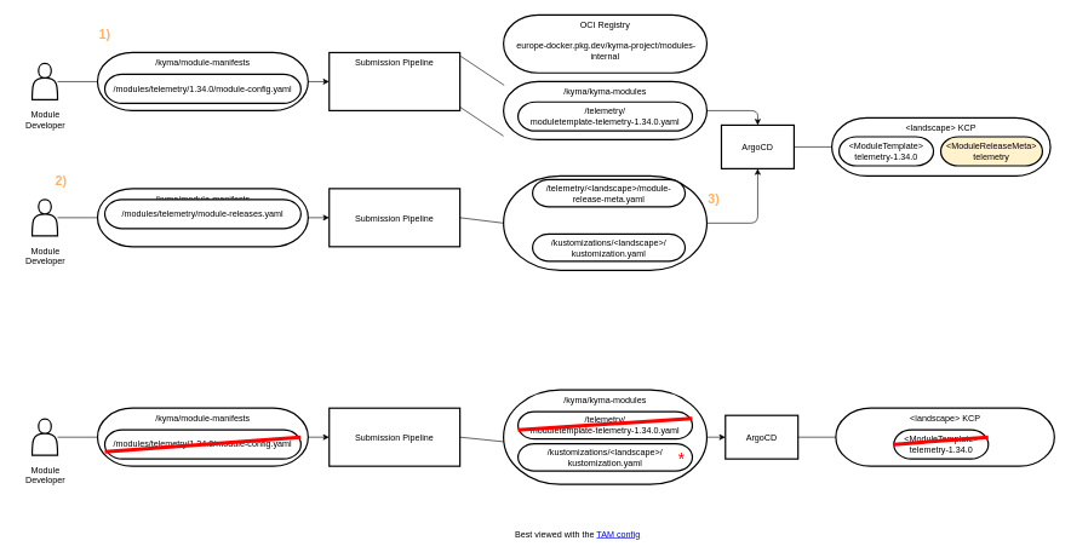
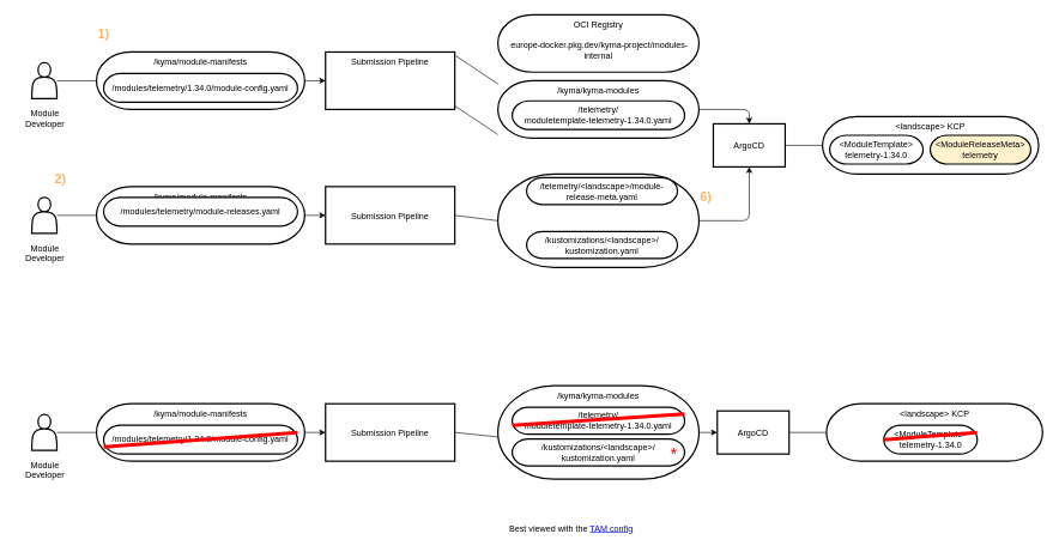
  <mxCell id="0" />
  <mxCell id="1" parent="0" />
  <mxCell id="2" style="edgeStyle=none;html=1;exitX=1;exitY=0.5;exitDx=0;exitDy=0;entryX=0;entryY=0.5;entryDx=0;entryDy=0;" parent="1" source="3" target="7" edge="1"><mxGeometry relative="1" as="geometry" /></mxCell>
  <mxCell id="3" value="/kyma/module-manifests" style="rounded=1;whiteSpace=wrap;html=1;arcSize=60;strokeWidth=2;horizontal=1;verticalAlign=top;" parent="1" vertex="1"><mxGeometry x="133" y="72" width="290" height="80" as="geometry" /></mxCell>
  <mxCell id="4" value="/modules/telemetry/1.34.0/module-config.yaml" style="rounded=1;whiteSpace=wrap;html=1;arcSize=60;strokeWidth=2;" parent="1" vertex="1"><mxGeometry x="143" y="102" width="270" height="40" as="geometry" /></mxCell>
  <mxCell id="5" value="" style="shape=actor;horizontalLabelPosition=right;align=left;labelPosition=right;strokeWidth=2;aspect=fixed;" parent="1" vertex="1"><mxGeometry x="43" y="87" width="35" height="50" as="geometry" /></mxCell>
  <mxCell id="6" value="Best viewed with the &lt;a href=&quot;https://github.com/ariel-bentu/tam-drawio&quot;&gt;TAM config&lt;/a&gt;" style="text;html=1;shape=tamPluginMissing;" parent="1" vertex="1" connectable="0"><mxGeometry x="705.75" y="722" width="200" height="25" as="geometry" /></mxCell>
  <mxCell id="7" value="Submission Pipeline" style="shape=agent;offsetSize=8;strokeWidth=2;verticalAlign=top;" parent="1" vertex="1"><mxGeometry x="452" y="72" width="180" height="80" as="geometry" /></mxCell>
  <mxCell id="8" style="edgeStyle=none;html=1;exitX=1;exitY=0.5;exitDx=0;exitDy=0;entryX=0.5;entryY=0;entryDx=0;entryDy=0;" parent="1" source="9" target="26" edge="1"><mxGeometry relative="1" as="geometry"><Array as="points"><mxPoint x="1042" y="152" /></Array></mxGeometry></mxCell>
  <mxCell id="9" value="/kyma/kyma-modules" style="rounded=1;whiteSpace=wrap;html=1;arcSize=60;strokeWidth=2;verticalAlign=top;" parent="1" vertex="1"><mxGeometry x="692" y="112" width="280" height="80" as="geometry" /></mxCell>
  <mxCell id="10" value="/telemetry/&lt;br&gt;moduletemplate-telemetry-1.34.0.yaml" style="rounded=1;whiteSpace=wrap;html=1;arcSize=60;strokeWidth=2;" parent="1" vertex="1"><mxGeometry x="712" y="140" width="240" height="40" as="geometry" /></mxCell>
  <mxCell id="11" value="" style="shape=updateedge;endArrow=none;exitX=1;exitY=0.5;exitDx=0;exitDy=0;entryX=0;entryY=0.5;entryDx=0;entryDy=0;" parent="1" edge="1"><mxGeometry width="80" height="30" relative="1" as="geometry"><mxPoint x="632" y="147" as="sourcePoint" /><mxPoint x="692" y="187" as="targetPoint" /></mxGeometry></mxCell>
  <mxCell id="12" value="" style="shape=useedge;endArrow=none;edgeStyle=none;useSignPosition=up;useSignDirection=east;exitX=1;exitY=0.5;exitDx=0;exitDy=0;entryX=0;entryY=0.5;entryDx=0;entryDy=0;" parent="1" source="5" target="3" edge="1"><mxGeometry width="160" relative="1" as="geometry"><mxPoint x="633" y="122" as="sourcePoint" /><mxPoint x="793" y="122" as="targetPoint" /></mxGeometry></mxCell>
  <mxCell id="13" value="Module&lt;div&gt;Developer&lt;div&gt;&lt;br&gt;&lt;/div&gt;&lt;/div&gt;" style="text;html=1;align=center;verticalAlign=middle;resizable=0;points=[];autosize=1;strokeColor=none;fillColor=none;" parent="1" vertex="1"><mxGeometry x="20.5" y="142" width="80" height="60" as="geometry" /></mxCell>
  <mxCell id="14" style="edgeStyle=none;html=1;exitX=1;exitY=0.5;exitDx=0;exitDy=0;entryX=0;entryY=0.5;entryDx=0;entryDy=0;" parent="1" source="15" target="18" edge="1"><mxGeometry relative="1" as="geometry" /></mxCell>
  <mxCell id="15" value="/kyma/module-manifests" style="rounded=1;whiteSpace=wrap;html=1;arcSize=60;strokeWidth=2;horizontal=1;verticalAlign=top;" parent="1" vertex="1"><mxGeometry x="133" y="259.5" width="290" height="80" as="geometry" /></mxCell>
  <mxCell id="16" value="/modules/telemetry/module-releases.yaml" style="rounded=1;whiteSpace=wrap;html=1;arcSize=60;strokeWidth=2;" parent="1" vertex="1"><mxGeometry x="143" y="274.5" width="270" height="40" as="geometry" /></mxCell>
  <mxCell id="17" value="" style="shape=actor;horizontalLabelPosition=right;align=left;labelPosition=right;strokeWidth=2;aspect=fixed;" parent="1" vertex="1"><mxGeometry x="43" y="274.5" width="35" height="50" as="geometry" /></mxCell>
  <mxCell id="18" value="Submission Pipeline" style="shape=agent;offsetSize=8;strokeWidth=2;verticalAlign=middle;" parent="1" vertex="1"><mxGeometry x="452" y="259.5" width="180" height="80" as="geometry" /></mxCell>
  <mxCell id="19" style="edgeStyle=none;html=1;exitX=1;exitY=0.5;exitDx=0;exitDy=0;entryX=0.5;entryY=1;entryDx=0;entryDy=0;" parent="1" source="20" target="26" edge="1"><mxGeometry relative="1" as="geometry"><Array as="points"><mxPoint x="1042" y="307" /></Array></mxGeometry></mxCell>
  <mxCell id="20" value="/kyma/kyma-modules" style="rounded=1;whiteSpace=wrap;html=1;arcSize=60;strokeWidth=2;verticalAlign=top;" parent="1" vertex="1"><mxGeometry x="692" y="242" width="280" height="130" as="geometry" /></mxCell>
  <mxCell id="21" value="" style="shape=updateedge;endArrow=none;exitX=1;exitY=0.5;exitDx=0;exitDy=0;entryX=0;entryY=0.5;entryDx=0;entryDy=0;" parent="1" source="18" target="20" edge="1"><mxGeometry width="80" height="30" relative="1" as="geometry"><mxPoint x="662" y="324.5" as="sourcePoint" /><mxPoint x="742" y="324.5" as="targetPoint" /></mxGeometry></mxCell>
  <mxCell id="22" value="" style="shape=useedge;endArrow=none;edgeStyle=none;useSignPosition=up;useSignDirection=east;exitX=1;exitY=0.5;exitDx=0;exitDy=0;entryX=0;entryY=0.5;entryDx=0;entryDy=0;" parent="1" source="17" target="15" edge="1"><mxGeometry width="160" relative="1" as="geometry"><mxPoint x="633" y="309.5" as="sourcePoint" /><mxPoint x="793" y="309.5" as="targetPoint" /></mxGeometry></mxCell>
  <mxCell id="23" value="Module&lt;div&gt;Developer&lt;div&gt;&lt;br&gt;&lt;/div&gt;&lt;/div&gt;" style="text;html=1;align=center;verticalAlign=middle;resizable=0;points=[];autosize=1;strokeColor=none;fillColor=none;" parent="1" vertex="1"><mxGeometry x="20.5" y="329.5" width="80" height="60" as="geometry" /></mxCell>
  <mxCell id="24" value="/telemetry/&amp;lt;landscape&amp;gt;/module-release-meta.yaml" style="rounded=1;whiteSpace=wrap;html=1;arcSize=60;strokeWidth=2;" parent="1" vertex="1"><mxGeometry x="732" y="247" width="210" height="37.5" as="geometry" /></mxCell>
  <mxCell id="25" value="/kustomizations/&amp;lt;landscape&amp;gt;/&lt;div&gt;kustomization.yaml&lt;/div&gt;" style="rounded=1;whiteSpace=wrap;html=1;arcSize=60;strokeWidth=2;" parent="1" vertex="1"><mxGeometry x="732" y="322" width="210" height="37.5" as="geometry" /></mxCell>
  <mxCell id="26" value="ArgoCD" style="shape=agent;offsetSize=8;strokeWidth=2;" parent="1" vertex="1"><mxGeometry x="992" y="172" width="100" height="60" as="geometry" /></mxCell>
  <mxCell id="27" value="&amp;lt;landscape&amp;gt; KCP" style="rounded=1;whiteSpace=wrap;html=1;arcSize=60;strokeWidth=2;verticalAlign=top;" parent="1" vertex="1"><mxGeometry x="1144" y="162" width="301" height="80" as="geometry" /></mxCell>
  <mxCell id="28" value="" style="shape=updateedge;endArrow=none;entryX=0;entryY=0.5;entryDx=0;entryDy=0;exitX=1;exitY=0.5;exitDx=0;exitDy=0;" parent="1" source="26" target="27" edge="1"><mxGeometry width="80" height="30" relative="1" as="geometry"><mxPoint x="1212" y="202" as="sourcePoint" /><mxPoint x="1262" y="202" as="targetPoint" /></mxGeometry></mxCell>
  <mxCell id="29" value="&amp;lt;ModuleTemplate&amp;gt;&lt;div&gt;telemetry-1.34.0&lt;/div&gt;" style="rounded=1;whiteSpace=wrap;html=1;arcSize=60;strokeWidth=2;" parent="1" vertex="1"><mxGeometry x="1154" y="188" width="130" height="40" as="geometry" /></mxCell>
  <mxCell id="30" value="&amp;lt;ModuleReleaseMeta&amp;gt;&lt;div&gt;telemetry&lt;/div&gt;" style="rounded=1;whiteSpace=wrap;html=1;arcSize=60;strokeWidth=2;fillColor=#fff2cc;" parent="1" vertex="1"><mxGeometry x="1294" y="188" width="140" height="40" as="geometry" /></mxCell>
  <mxCell id="31" value="1)" style="text;html=1;align=center;verticalAlign=middle;whiteSpace=wrap;rounded=0;fontStyle=1;fontSize=18;fontColor=#FFB366;" parent="1" vertex="1"><mxGeometry x="113" y="32" width="60" height="30" as="geometry" /></mxCell>
  <mxCell id="32" value="2)" style="text;html=1;align=center;verticalAlign=middle;whiteSpace=wrap;rounded=0;fontStyle=1;fontSize=18;fontColor=#FFB366;" parent="1" vertex="1"><mxGeometry x="53" y="234.5" width="60" height="30" as="geometry" /></mxCell>
- <mxCell id="33" value="3)" style="text;html=1;align=center;verticalAlign=middle;whiteSpace=wrap;rounded=0;fontStyle=1;fontSize=18;fontColor=#FFB366;" parent="1" vertex="1"><mxGeometry x="952" y="259.5" width="60" height="30" as="geometry" /></mxCell>
+ <mxCell id="33" value="6)" style="text;html=1;align=center;verticalAlign=middle;whiteSpace=wrap;rounded=0;fontStyle=1;fontSize=18;fontColor=#FFB366;" parent="1" vertex="1"><mxGeometry x="952" y="259.5" width="60" height="30" as="geometry" /></mxCell>
  <mxCell id="34" value="OCI Registry&lt;div&gt;&lt;font color=&quot;#000000&quot;&gt;&lt;br&gt;&lt;/font&gt;&lt;div&gt;&amp;nbsp;europe-docker.pkg.dev/kyma-project/modules-internal&lt;/div&gt;&lt;/div&gt;" style="rounded=1;whiteSpace=wrap;html=1;arcSize=60;strokeWidth=2;verticalAlign=top;" parent="1" vertex="1"><mxGeometry x="692" y="20" width="280" height="80" as="geometry" /></mxCell>
  <mxCell id="35" value="" style="shape=updateedge;endArrow=none;exitX=1;exitY=0.5;exitDx=0;exitDy=0;entryX=0;entryY=0.5;entryDx=0;entryDy=0;" parent="1" edge="1"><mxGeometry width="80" height="30" relative="1" as="geometry"><mxPoint x="633" y="77" as="sourcePoint" /><mxPoint x="693" y="117" as="targetPoint" /></mxGeometry></mxCell>
  <mxCell id="36" style="edgeStyle=none;html=1;exitX=1;exitY=0.5;exitDx=0;exitDy=0;entryX=0;entryY=0.5;entryDx=0;entryDy=0;" parent="1" source="37" target="39" edge="1"><mxGeometry relative="1" as="geometry" /></mxCell>
  <mxCell id="37" value="/kyma/module-manifests" style="rounded=1;whiteSpace=wrap;html=1;arcSize=60;strokeWidth=2;horizontal=1;verticalAlign=top;" parent="1" vertex="1"><mxGeometry x="133" y="562" width="290" height="80" as="geometry" /></mxCell>
  <mxCell id="38" value="" style="shape=actor;horizontalLabelPosition=right;align=left;labelPosition=right;strokeWidth=2;aspect=fixed;" parent="1" vertex="1"><mxGeometry x="43" y="577" width="35" height="50" as="geometry" /></mxCell>
  <mxCell id="39" value="Submission Pipeline" style="shape=agent;offsetSize=8;strokeWidth=2;verticalAlign=middle;" parent="1" vertex="1"><mxGeometry x="452" y="562" width="180" height="80" as="geometry" /></mxCell>
  <mxCell id="40" value="" style="shape=updateedge;endArrow=none;exitX=1;exitY=0.5;exitDx=0;exitDy=0;entryX=0;entryY=0.5;entryDx=0;entryDy=0;" parent="1" source="39" edge="1"><mxGeometry width="80" height="30" relative="1" as="geometry"><mxPoint x="662" y="627" as="sourcePoint" /><mxPoint x="692" y="608.25" as="targetPoint" /></mxGeometry></mxCell>
  <mxCell id="41" value="" style="shape=useedge;endArrow=none;edgeStyle=none;useSignPosition=up;useSignDirection=east;exitX=1;exitY=0.5;exitDx=0;exitDy=0;entryX=0;entryY=0.5;entryDx=0;entryDy=0;" parent="1" source="38" target="37" edge="1"><mxGeometry width="160" relative="1" as="geometry"><mxPoint x="633" y="612" as="sourcePoint" /><mxPoint x="793" y="612" as="targetPoint" /></mxGeometry></mxCell>
  <mxCell id="42" value="Module&lt;div&gt;Developer&lt;div&gt;&lt;br&gt;&lt;/div&gt;&lt;/div&gt;" style="text;html=1;align=center;verticalAlign=middle;resizable=0;points=[];autosize=1;strokeColor=none;fillColor=none;" parent="1" vertex="1"><mxGeometry x="20.5" y="632" width="80" height="60" as="geometry" /></mxCell>
  <mxCell id="43" value="/modules/telemetry/1.34.0/module-config.yaml" style="rounded=1;whiteSpace=wrap;html=1;arcSize=60;strokeWidth=2;" vertex="1" parent="1"><mxGeometry x="143" y="592" width="270" height="40" as="geometry" /></mxCell>
  <mxCell id="44" style="edgeStyle=none;html=1;exitX=1;exitY=0.5;exitDx=0;exitDy=0;entryX=0;entryY=0.5;entryDx=0;entryDy=0;" edge="1" parent="1" source="45" target="48"><mxGeometry relative="1" as="geometry" /></mxCell>
  <mxCell id="45" value="/kyma/kyma-modules" style="rounded=1;whiteSpace=wrap;html=1;arcSize=60;strokeWidth=2;verticalAlign=top;" vertex="1" parent="1"><mxGeometry x="692" y="537" width="280" height="130" as="geometry" /></mxCell>
  <mxCell id="46" value="&lt;span style=&quot;color: rgb(0, 0, 0);&quot;&gt;/telemetry/&lt;/span&gt;&lt;br&gt;&lt;span style=&quot;color: rgb(0, 0, 0);&quot;&gt;moduletemplate-telemetry-1.34.0.yaml&lt;/span&gt;" style="rounded=1;whiteSpace=wrap;html=1;arcSize=60;strokeWidth=2;" vertex="1" parent="1"><mxGeometry x="712" y="567" width="240" height="37.5" as="geometry" /></mxCell>
  <mxCell id="47" value="/kustomizations/&amp;lt;landscape&amp;gt;/&lt;div&gt;kustomization.yaml&lt;/div&gt;" style="rounded=1;whiteSpace=wrap;html=1;arcSize=60;strokeWidth=2;" vertex="1" parent="1"><mxGeometry x="712" y="611" width="240" height="37.5" as="geometry" /></mxCell>
  <mxCell id="48" value="ArgoCD" style="shape=agent;offsetSize=8;strokeWidth=2;" vertex="1" parent="1"><mxGeometry x="997.5" y="572" width="100" height="60" as="geometry" /></mxCell>
  <mxCell id="49" value="&amp;lt;landscape&amp;gt; KCP" style="rounded=1;whiteSpace=wrap;html=1;arcSize=60;strokeWidth=2;verticalAlign=top;" vertex="1" parent="1"><mxGeometry x="1149.5" y="562" width="301" height="80" as="geometry" /></mxCell>
  <mxCell id="50" value="" style="shape=updateedge;endArrow=none;entryX=0;entryY=0.5;entryDx=0;entryDy=0;exitX=1;exitY=0.5;exitDx=0;exitDy=0;" edge="1" parent="1" source="48" target="49"><mxGeometry width="80" height="30" relative="1" as="geometry"><mxPoint x="1217.5" y="602" as="sourcePoint" /><mxPoint x="1267.5" y="602" as="targetPoint" /></mxGeometry></mxCell>
  <mxCell id="51" value="&amp;lt;ModuleTemplate&amp;gt;&lt;div&gt;telemetry-1.34.0&lt;/div&gt;" style="rounded=1;whiteSpace=wrap;html=1;arcSize=60;strokeWidth=2;" vertex="1" parent="1"><mxGeometry x="1229.5" y="592" width="130" height="40" as="geometry" /></mxCell>
  <mxCell id="52" value="" style="endArrow=none;html=1;strokeColor=#FF0000;strokeWidth=5;entryX=1;entryY=0.25;entryDx=0;entryDy=0;exitX=0;exitY=0.75;exitDx=0;exitDy=0;" edge="1" parent="1" source="43" target="43"><mxGeometry width="50" height="50" relative="1" as="geometry"><mxPoint x="142" y="622" as="sourcePoint" /><mxPoint x="312" y="592" as="targetPoint" /></mxGeometry></mxCell>
  <mxCell id="53" value="" style="endArrow=none;html=1;strokeColor=#FF0000;strokeWidth=5;entryX=1;entryY=0.25;entryDx=0;entryDy=0;exitX=0;exitY=0.75;exitDx=0;exitDy=0;" edge="1" parent="1" target="46"><mxGeometry width="50" height="50" relative="1" as="geometry"><mxPoint x="712" y="592" as="sourcePoint" /><mxPoint x="982" y="562" as="targetPoint" /></mxGeometry></mxCell>
  <mxCell id="54" value="" style="endArrow=none;html=1;strokeColor=#FF0000;strokeWidth=5;entryX=1;entryY=0.25;entryDx=0;entryDy=0;exitX=0;exitY=0.5;exitDx=0;exitDy=0;" edge="1" parent="1" source="51" target="51"><mxGeometry width="50" height="50" relative="1" as="geometry"><mxPoint x="1229.5" y="620.5" as="sourcePoint" /><mxPoint x="1469.5" y="604.5" as="targetPoint" /></mxGeometry></mxCell>
  <mxCell id="55" value="*" style="text;html=1;align=center;verticalAlign=middle;resizable=0;points=[];autosize=1;strokeColor=none;fillColor=none;fontColor=#FF0000;fontSize=23;" vertex="1" parent="1"><mxGeometry x="922" y="612" width="30" height="40" as="geometry" /></mxCell>
